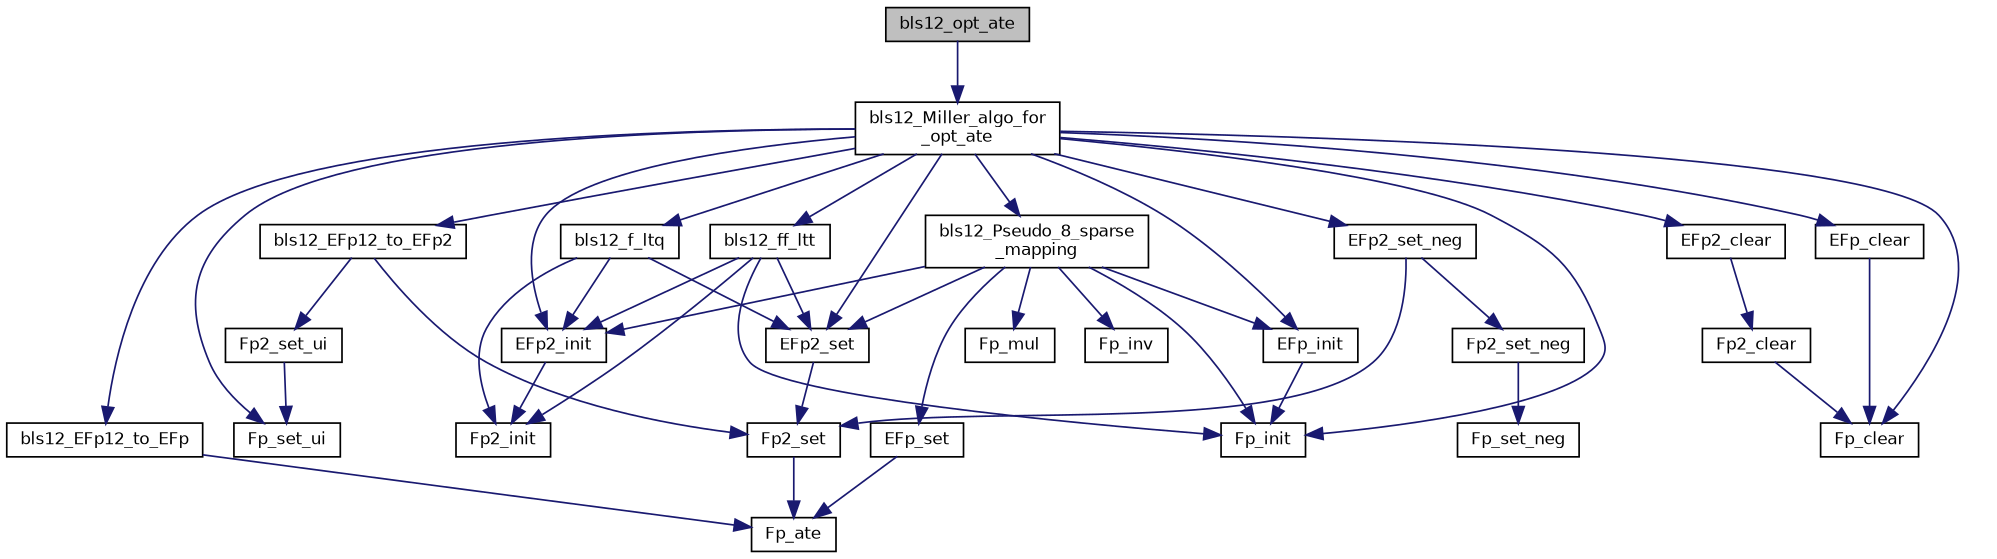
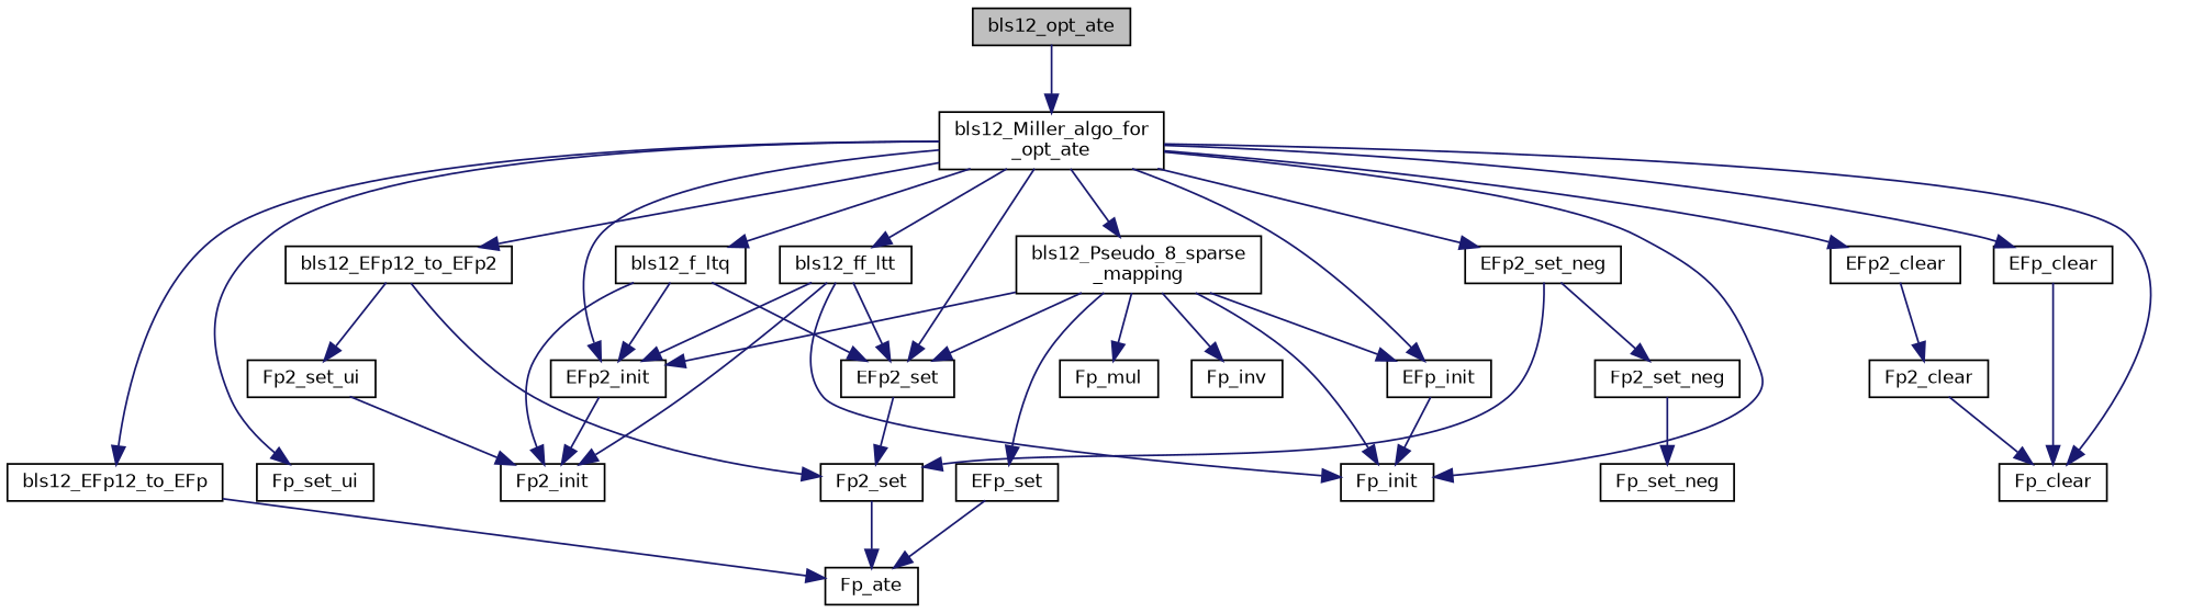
  digraph {
    rankdir=TB
    node [color=black fillcolor=white fontname=Helvetica fontsize=10 shape=record style=filled]
    edge [color=midnightblue fontname=Helvetica fontsize=10 labelfontname=Helvetica labelfontsize=10 style=solid]
    n1 [fillcolor=grey75 fontcolor=black height=0.2 label=bls12_opt_ate width=0.4]
    n2 [height=0.2 label="bls12_Miller_algo_for\l_opt_ate" width=0.4]
    n3 [height=0.2 label=bls12_EFp12_to_EFp width=0.4]
    n4 [height=0.2 label=bls12_EFp12_to_EFp2 width=0.4]
    n5 [height=0.2 label=Fp_set_ui width=0.4]
    n6 [height=0.2 label=bls12_f_ltq width=0.4]
    n7 [height=0.2 label=EFp2_init width=0.4]
    n8 [height=0.2 label=Fp_init width=0.4]
    n9 [height=0.2 label=EFp2_set width=0.4]
    n10 [height=0.2 label=bls12_ff_ltt width=0.4]
    n11 [height=0.2 label="bls12_Pseudo_8_sparse\l_mapping" width=0.4]
    n12 [height=0.2 label=EFp_init width=0.4]
    n13 [height=0.2 label=EFp2_clear width=0.4]
    n14 [height=0.2 label=Fp_clear width=0.4]
    n15 [height=0.2 label=EFp2_set_neg width=0.4]
    n16 [height=0.2 label=EFp_clear width=0.4]
    n17 [height=0.2 label=Fp_ate width=0.4]
    n18 [height=0.2 label=Fp2_set_ui width=0.4]
    n19 [height=0.2 label=Fp2_set width=0.4]
    n20 [height=0.2 label=Fp2_init width=0.4]
    n21 [height=0.2 label=EFp_set width=0.4]
    n22 [height=0.2 label=Fp_inv width=0.4]
    n23 [height=0.2 label=Fp_mul width=0.4]
    n24 [height=0.2 label=Fp2_clear width=0.4]
    n25 [height=0.2 label=Fp2_set_neg width=0.4]
    n26 [height=0.2 label=Fp_set_neg width=0.4]
    n1 -> n2
    n2 -> n3
    n2 -> n4
    n2 -> n5
    n2 -> n6
    n2 -> n7
    n2 -> n8
    n2 -> n9
    n2 -> n10
    n2 -> n11
    n2 -> n12
    n2 -> n13
    n2 -> n14
    n2 -> n15
    n2 -> n16
    n3 -> n17
    n4 -> n18
    n4 -> n19
    n6 -> n7
    n6 -> n9
    n6 -> n20
    n7 -> n20
    n9 -> n19
    n10 -> n7
    n10 -> n8
    n10 -> n9
    n10 -> n20
    n11 -> n7
    n11 -> n8
    n11 -> n9
    n11 -> n12
    n11 -> n21
    n11 -> n22
    n11 -> n23
    n12 -> n8
    n13 -> n24
    n15 -> n19
    n15 -> n25
    n16 -> n14
-   n18 -> n5
+   n18 -> n20
    n19 -> n17
    n21 -> n17
    n24 -> n14
    n25 -> n26
  }
